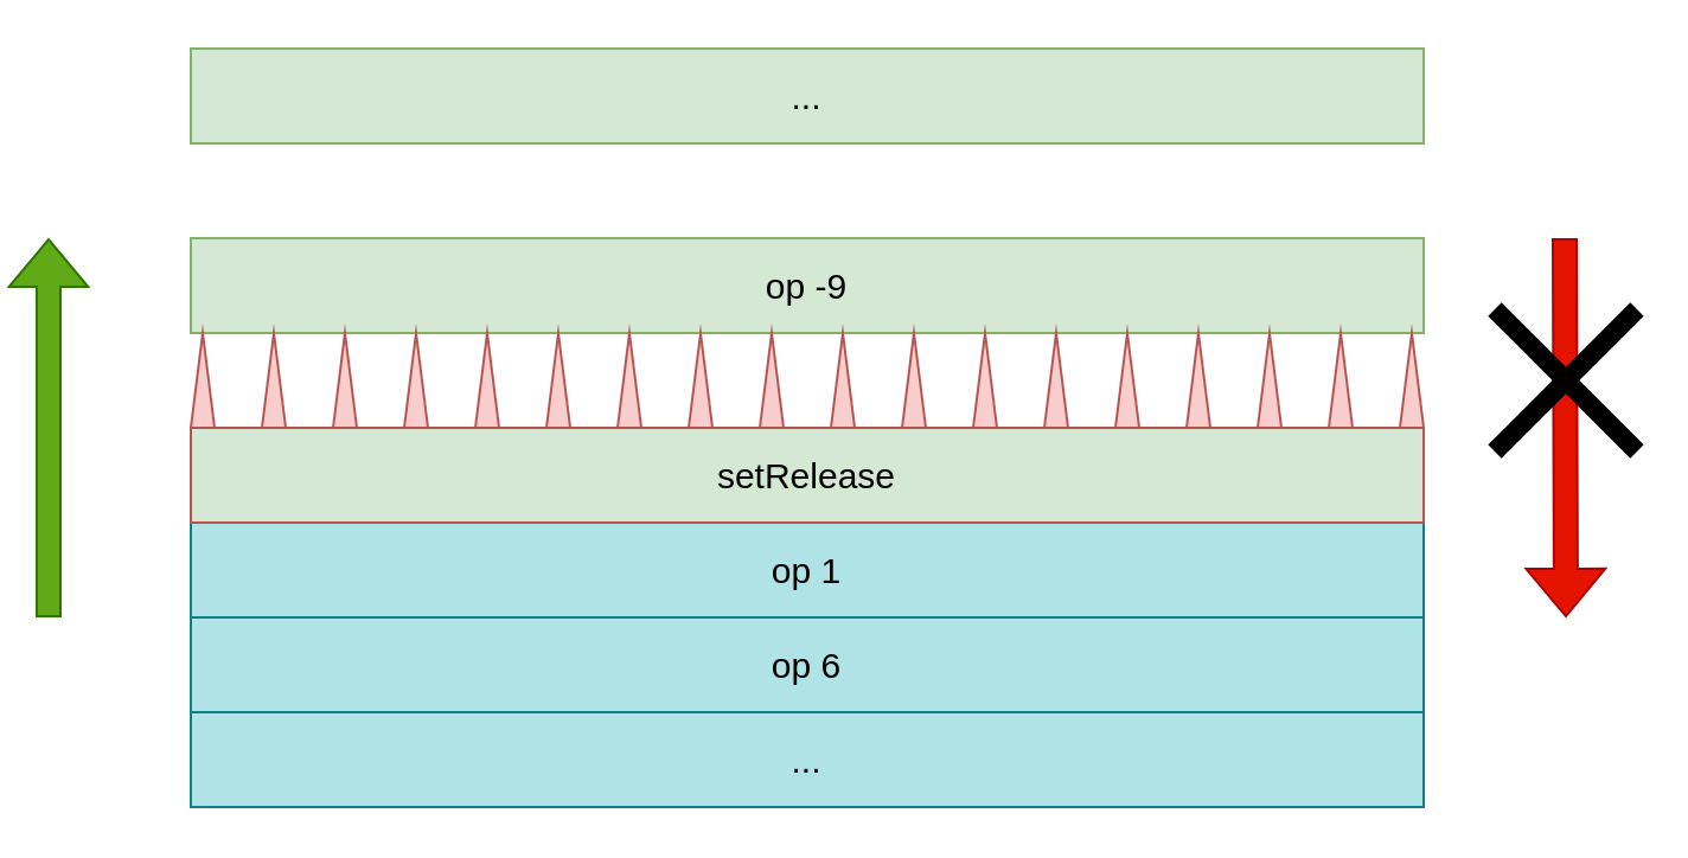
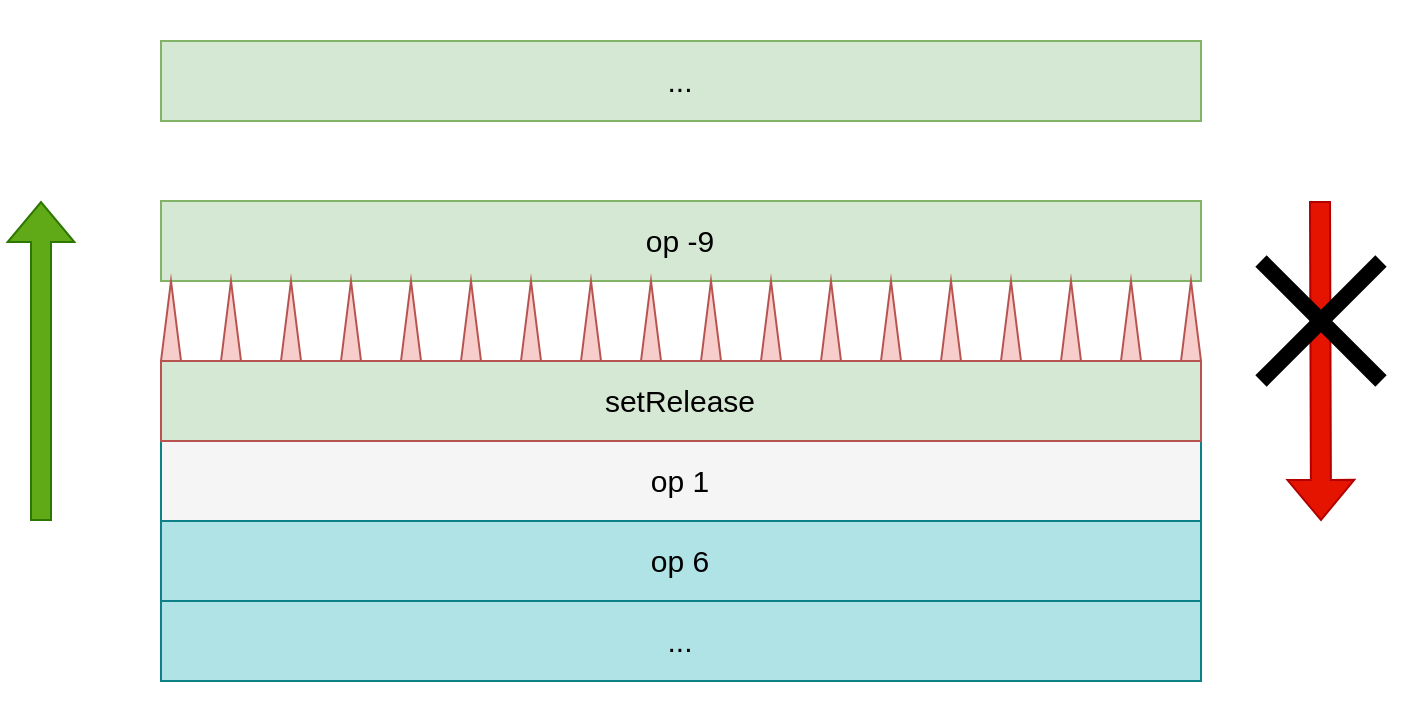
  <mxCell id="0" />
  <mxCell id="1" parent="0" />
  <mxCell id="2" value="op -9" style="rounded=0;whiteSpace=wrap;html=1;fillColor=#d5e8d4;strokeColor=#82b366;fontSize=15;" parent="1" vertex="1"><mxGeometry x="80" y="100" width="520" height="40" as="geometry" /></mxCell>
- <mxCell id="3" value="op 1" style="rounded=0;whiteSpace=wrap;html=1;fillColor=#b0e3e6;strokeColor=#0e8088;fontSize=15;" parent="1" vertex="1"><mxGeometry x="80" y="220" width="520" height="40" as="geometry" /></mxCell>
+ <mxCell id="3" value="op 1" style="rounded=0;whiteSpace=wrap;html=1;fillColor=#f5f5f5;strokeColor=#0e8088;fontSize=15;" parent="1" vertex="1"><mxGeometry x="80" y="220" width="520" height="40" as="geometry" /></mxCell>
  <mxCell id="4" value="op 6" style="rounded=0;whiteSpace=wrap;html=1;fillColor=#b0e3e6;strokeColor=#0e8088;fontSize=15;" parent="1" vertex="1"><mxGeometry x="80" y="260" width="520" height="40" as="geometry" /></mxCell>
  <mxCell id="5" value="setRelease" style="rounded=0;whiteSpace=wrap;html=1;fillColor=#d5e8d4;strokeColor=#b85450;fontSize=15;" parent="1" vertex="1"><mxGeometry x="80" y="180" width="520" height="40" as="geometry" /></mxCell>
  <mxCell id="6" value="..." style="rounded=0;whiteSpace=wrap;html=1;fillColor=#d5e8d4;strokeColor=#82b366;fontSize=15;" parent="1" vertex="1"><mxGeometry x="80" y="20" width="520" height="40" as="geometry" /></mxCell>
  <mxCell id="7" value="..." style="rounded=0;whiteSpace=wrap;html=1;fillColor=#b0e3e6;strokeColor=#0e8088;fontSize=15;" parent="1" vertex="1"><mxGeometry x="80" y="300" width="520" height="40" as="geometry" /></mxCell>
  <mxCell id="8" value="" style="shape=flexArrow;endArrow=classic;html=1;rounded=0;endWidth=22.381;endSize=6.348;fillColor=#60a917;strokeColor=#2D7600;" parent="1" edge="1"><mxGeometry width="50" height="50" relative="1" as="geometry"><mxPoint x="20" y="260" as="sourcePoint" /><mxPoint x="20" y="100" as="targetPoint" /></mxGeometry></mxCell>
  <mxCell id="9" value="" style="shape=flexArrow;endArrow=classic;html=1;rounded=0;endWidth=22.381;endSize=6.348;fillColor=#e51400;strokeColor=#B20000;" parent="1" edge="1"><mxGeometry width="50" height="50" relative="1" as="geometry"><mxPoint x="659.5" y="100" as="sourcePoint" /><mxPoint x="660" y="260" as="targetPoint" /></mxGeometry></mxCell>
  <mxCell id="10" value="" style="shape=umlDestroy;whiteSpace=wrap;html=1;strokeWidth=8;targetShapes=umlLifeline;" parent="1" vertex="1"><mxGeometry x="630" y="130" width="60" height="60" as="geometry" /></mxCell>
  <mxCell id="11" value="" style="group;rotation=-180;" vertex="1" connectable="0" parent="1"><mxGeometry x="80" y="140" width="520" height="40" as="geometry" /></mxCell>
  <mxCell id="12" value="" style="triangle;whiteSpace=wrap;html=1;direction=south;fillColor=#f8cecc;strokeColor=#b85450;rotation=-180;" parent="11" vertex="1"><mxGeometry x="510" width="10" height="40" as="geometry" /></mxCell>
  <mxCell id="13" value="" style="triangle;whiteSpace=wrap;html=1;direction=south;fillColor=#f8cecc;strokeColor=#b85450;rotation=-180;" parent="11" vertex="1"><mxGeometry x="480" width="10" height="40" as="geometry" /></mxCell>
  <mxCell id="14" value="" style="triangle;whiteSpace=wrap;html=1;direction=south;fillColor=#f8cecc;strokeColor=#b85450;rotation=-180;" parent="11" vertex="1"><mxGeometry x="450" width="10" height="40" as="geometry" /></mxCell>
  <mxCell id="15" value="" style="triangle;whiteSpace=wrap;html=1;direction=south;fillColor=#f8cecc;strokeColor=#b85450;rotation=-180;" parent="11" vertex="1"><mxGeometry x="420" width="10" height="40" as="geometry" /></mxCell>
  <mxCell id="16" value="" style="triangle;whiteSpace=wrap;html=1;direction=south;fillColor=#f8cecc;strokeColor=#b85450;rotation=-180;" parent="11" vertex="1"><mxGeometry x="390" width="10" height="40" as="geometry" /></mxCell>
  <mxCell id="17" value="" style="triangle;whiteSpace=wrap;html=1;direction=south;fillColor=#f8cecc;strokeColor=#b85450;rotation=-180;" parent="11" vertex="1"><mxGeometry x="360" width="10" height="40" as="geometry" /></mxCell>
  <mxCell id="18" value="" style="triangle;whiteSpace=wrap;html=1;direction=south;fillColor=#f8cecc;strokeColor=#b85450;rotation=-180;" parent="11" vertex="1"><mxGeometry x="330" width="10" height="40" as="geometry" /></mxCell>
  <mxCell id="19" value="" style="triangle;whiteSpace=wrap;html=1;direction=south;fillColor=#f8cecc;strokeColor=#b85450;rotation=-180;" parent="11" vertex="1"><mxGeometry x="300" width="10" height="40" as="geometry" /></mxCell>
  <mxCell id="20" value="" style="triangle;whiteSpace=wrap;html=1;direction=south;fillColor=#f8cecc;strokeColor=#b85450;rotation=-180;" parent="11" vertex="1"><mxGeometry x="270" width="10" height="40" as="geometry" /></mxCell>
  <mxCell id="21" value="" style="triangle;whiteSpace=wrap;html=1;direction=south;fillColor=#f8cecc;strokeColor=#b85450;rotation=-180;" parent="11" vertex="1"><mxGeometry x="240" width="10" height="40" as="geometry" /></mxCell>
  <mxCell id="22" value="" style="triangle;whiteSpace=wrap;html=1;direction=south;fillColor=#f8cecc;strokeColor=#b85450;rotation=-180;" parent="11" vertex="1"><mxGeometry x="210" width="10" height="40" as="geometry" /></mxCell>
  <mxCell id="23" value="" style="triangle;whiteSpace=wrap;html=1;direction=south;fillColor=#f8cecc;strokeColor=#b85450;rotation=-180;" parent="11" vertex="1"><mxGeometry x="180" width="10" height="40" as="geometry" /></mxCell>
  <mxCell id="24" value="" style="triangle;whiteSpace=wrap;html=1;direction=south;fillColor=#f8cecc;strokeColor=#b85450;rotation=-180;" parent="11" vertex="1"><mxGeometry x="150" width="10" height="40" as="geometry" /></mxCell>
  <mxCell id="25" value="" style="triangle;whiteSpace=wrap;html=1;direction=south;fillColor=#f8cecc;strokeColor=#b85450;rotation=-180;" parent="11" vertex="1"><mxGeometry x="120" width="10" height="40" as="geometry" /></mxCell>
  <mxCell id="26" value="" style="triangle;whiteSpace=wrap;html=1;direction=south;fillColor=#f8cecc;strokeColor=#b85450;rotation=-180;" parent="11" vertex="1"><mxGeometry x="90" width="10" height="40" as="geometry" /></mxCell>
  <mxCell id="27" value="" style="triangle;whiteSpace=wrap;html=1;direction=south;fillColor=#f8cecc;strokeColor=#b85450;rotation=-180;" parent="11" vertex="1"><mxGeometry x="60" width="10" height="40" as="geometry" /></mxCell>
  <mxCell id="28" value="" style="triangle;whiteSpace=wrap;html=1;direction=south;fillColor=#f8cecc;strokeColor=#b85450;rotation=-180;" parent="11" vertex="1"><mxGeometry x="30" width="10" height="40" as="geometry" /></mxCell>
  <mxCell id="29" value="" style="triangle;whiteSpace=wrap;html=1;direction=south;fillColor=#f8cecc;strokeColor=#b85450;rotation=-180;" parent="11" vertex="1"><mxGeometry width="10" height="40" as="geometry" /></mxCell>
